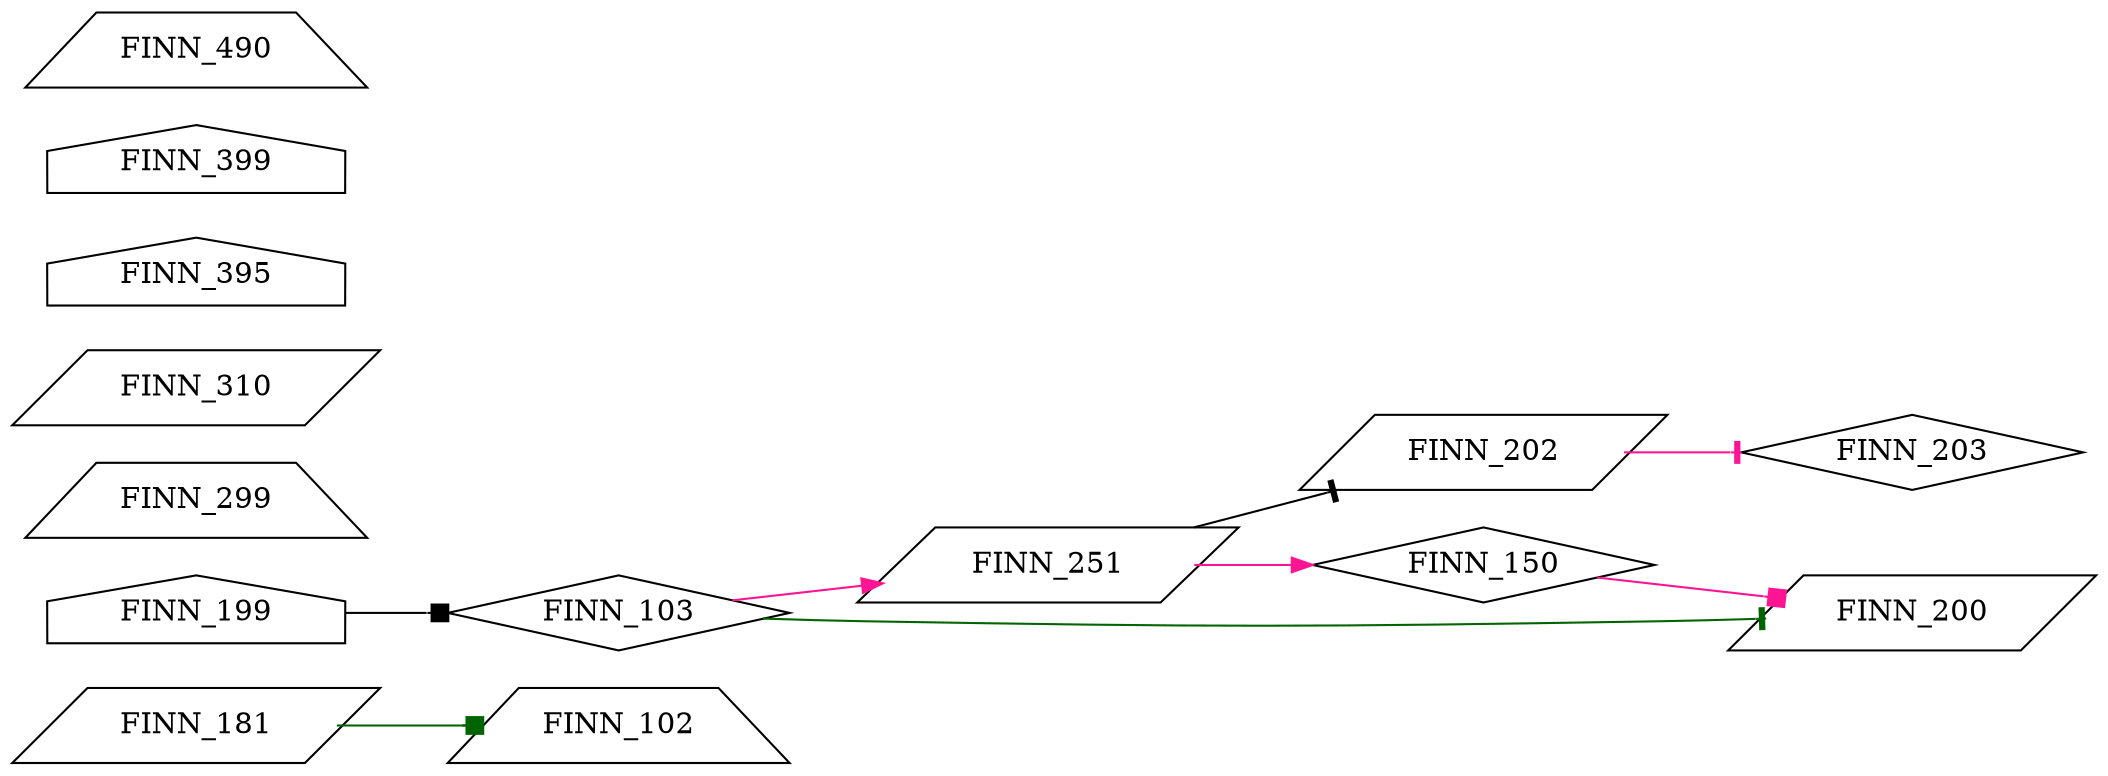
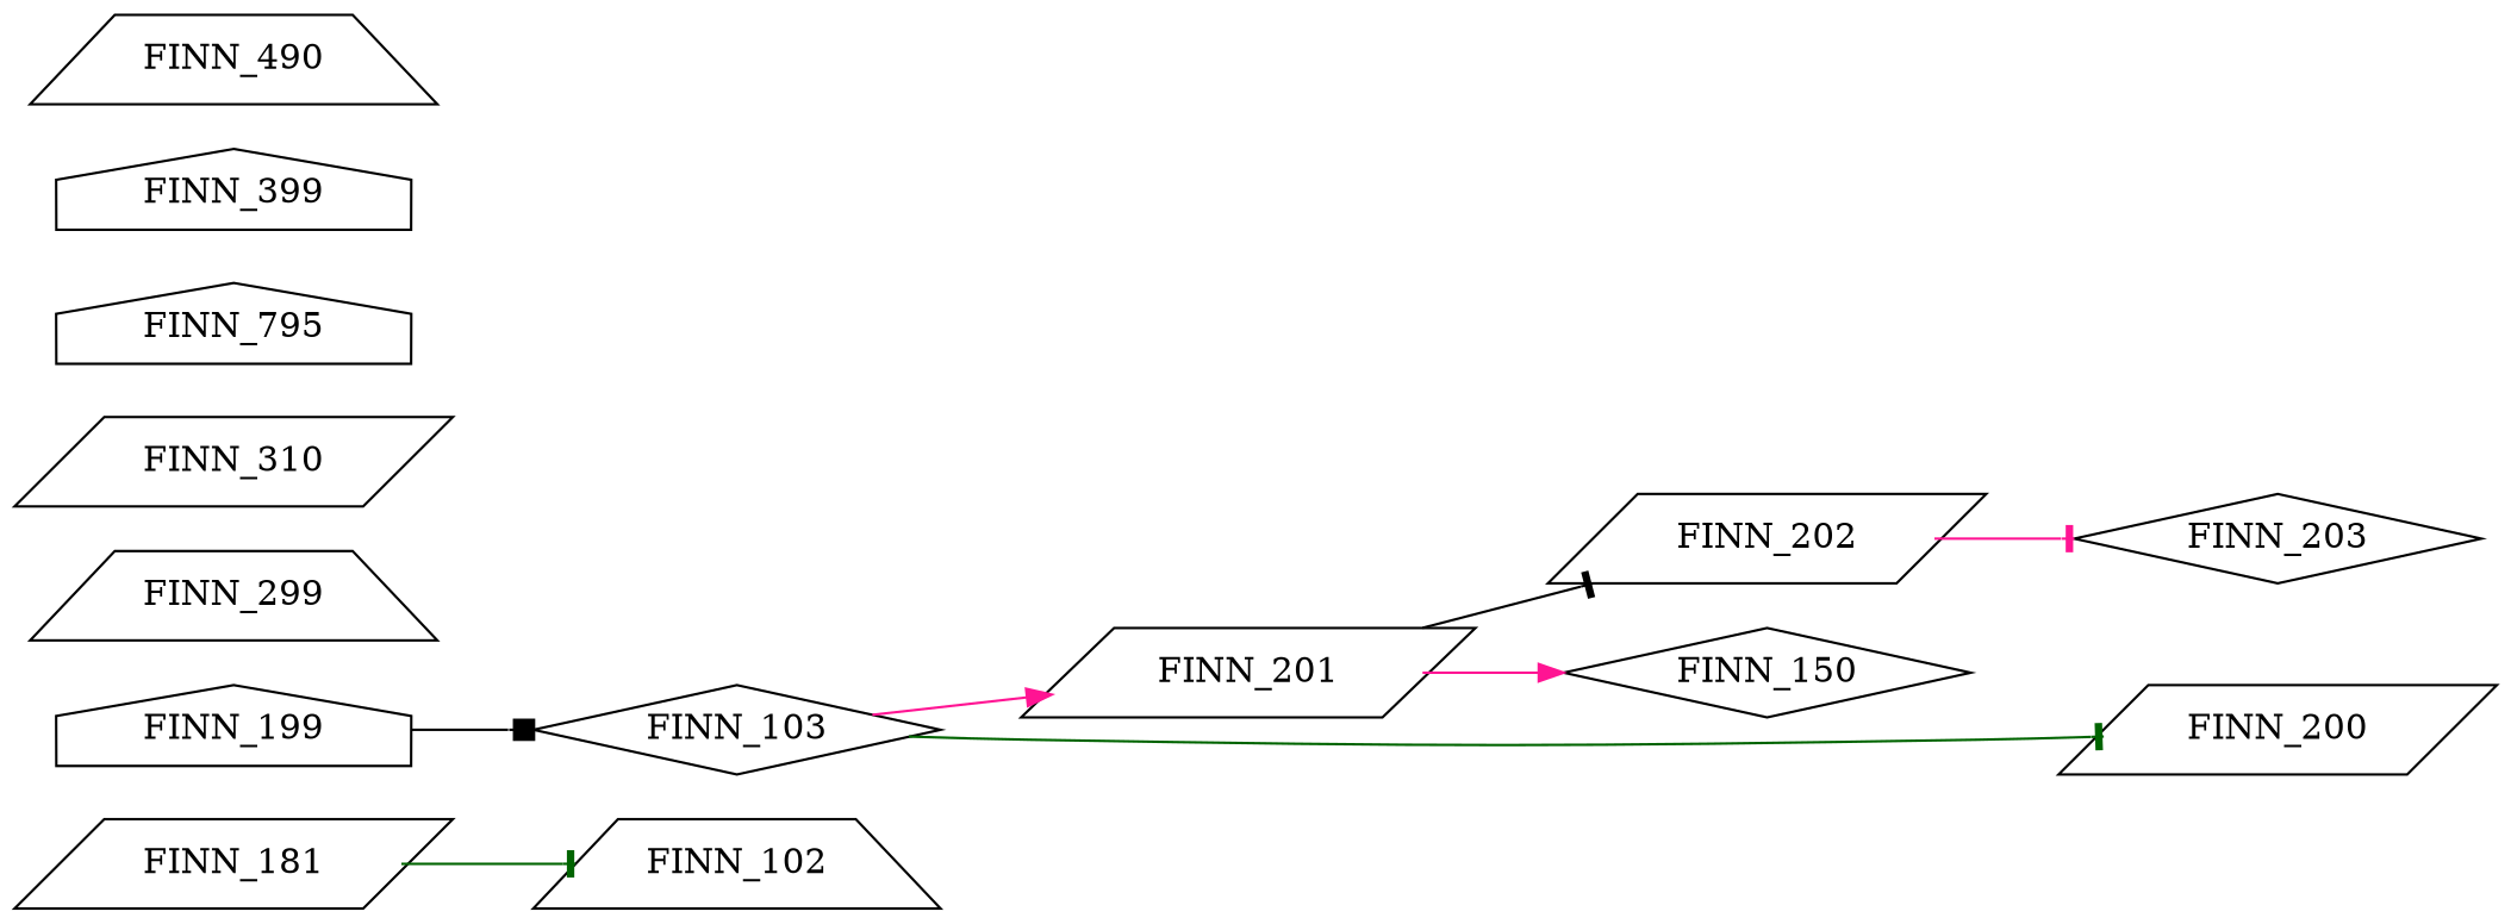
  digraph {
    rankdir=LR
    node [shape=parallelogram]
    edge [arrowhead=tee color=deeppink]
    n1 [label=FINN_181]
    FINN_102 [shape=trapezium]
    FINN_103 [shape=diamond]
-   FINN_201 [label=FINN_251]
+   FINN_201
    n5 [label=FINN_200]
    FINN_150 [shape=diamond]
    FINN_202
    FINN_199 [shape=house]
    FINN_203 [shape=diamond]
    FINN_299 [shape=trapezium]
    FINN_310
-   FINN_395 [shape=house]
+   FINN_395 [shape=house label=FINN_795]
    FINN_399 [shape=house]
    FINN_490 [shape=trapezium]
-   n1 -> FINN_102 [arrowhead=box color=darkgreen]
+   n1 -> FINN_102 [color=darkgreen]
    FINN_103 -> FINN_201 [arrowhead=normal]
    FINN_103 -> n5 [color=darkgreen]
    FINN_201 -> FINN_150 [arrowhead=normal]
    FINN_201 -> FINN_202 [color=black]
-   FINN_150 -> n5 [arrowhead=box]
    FINN_202 -> FINN_203
    FINN_199 -> FINN_103 [arrowhead=box color=black]
  }
